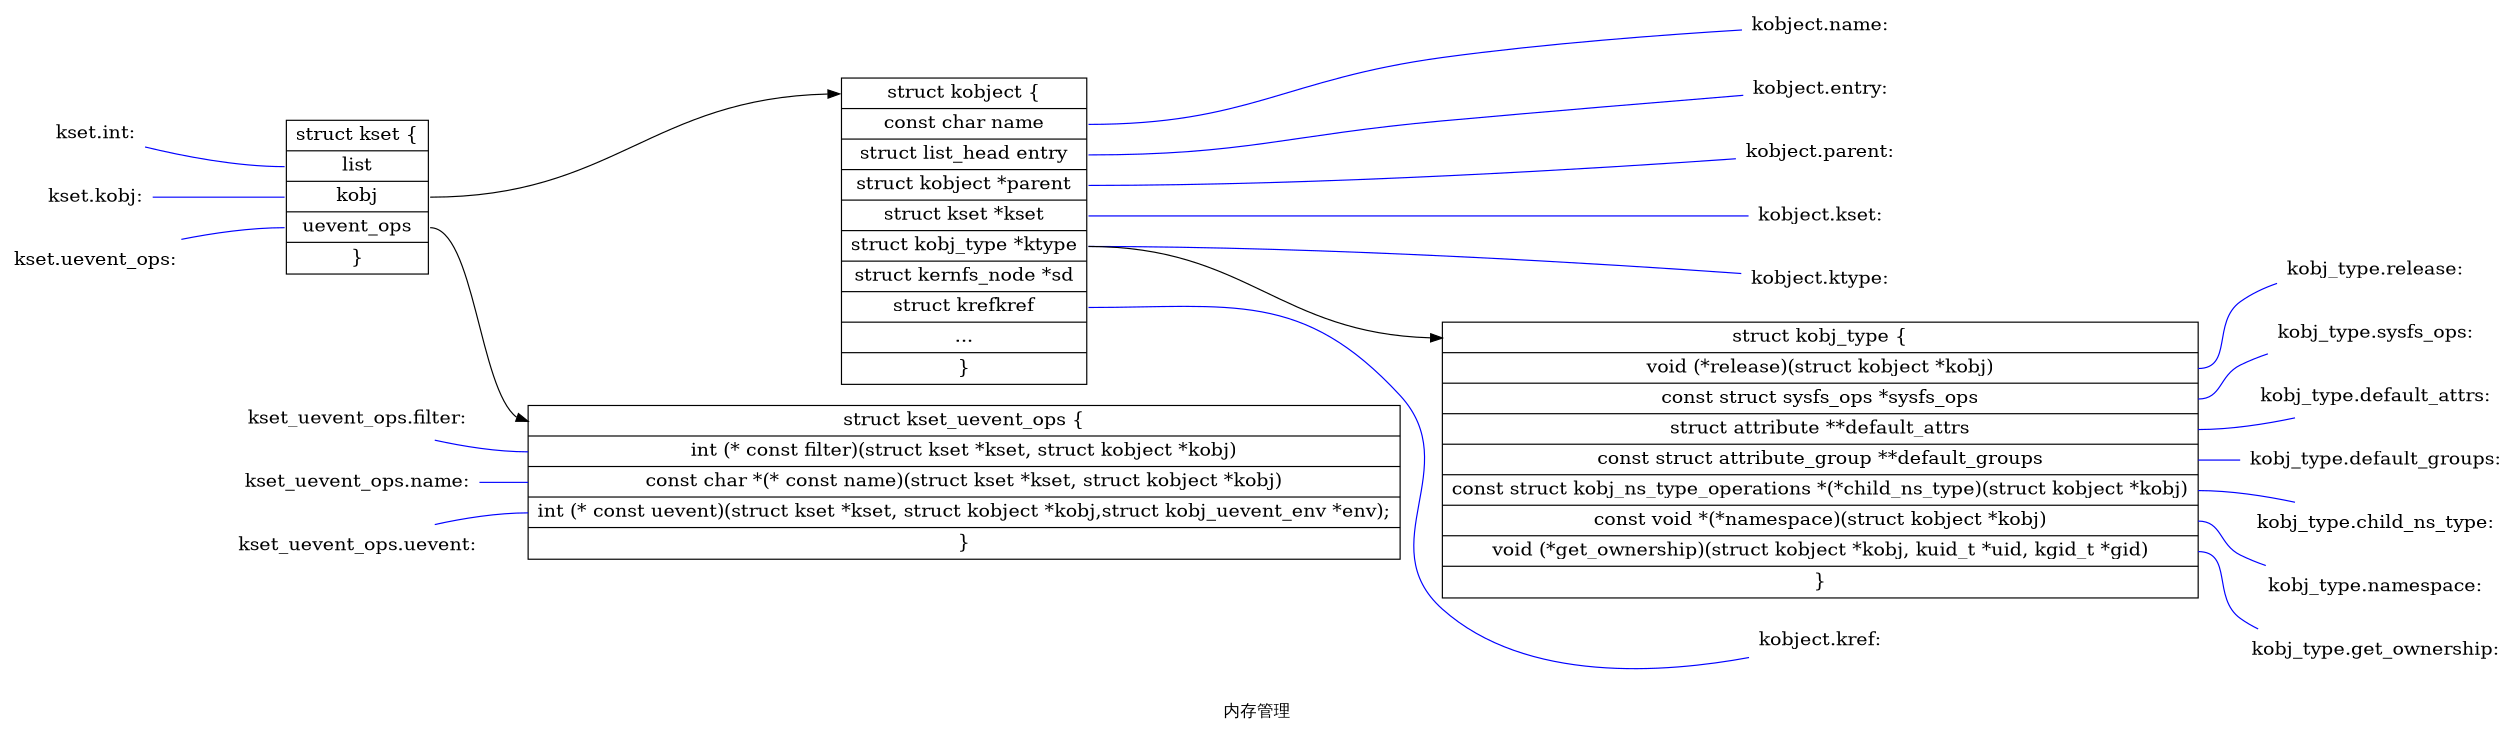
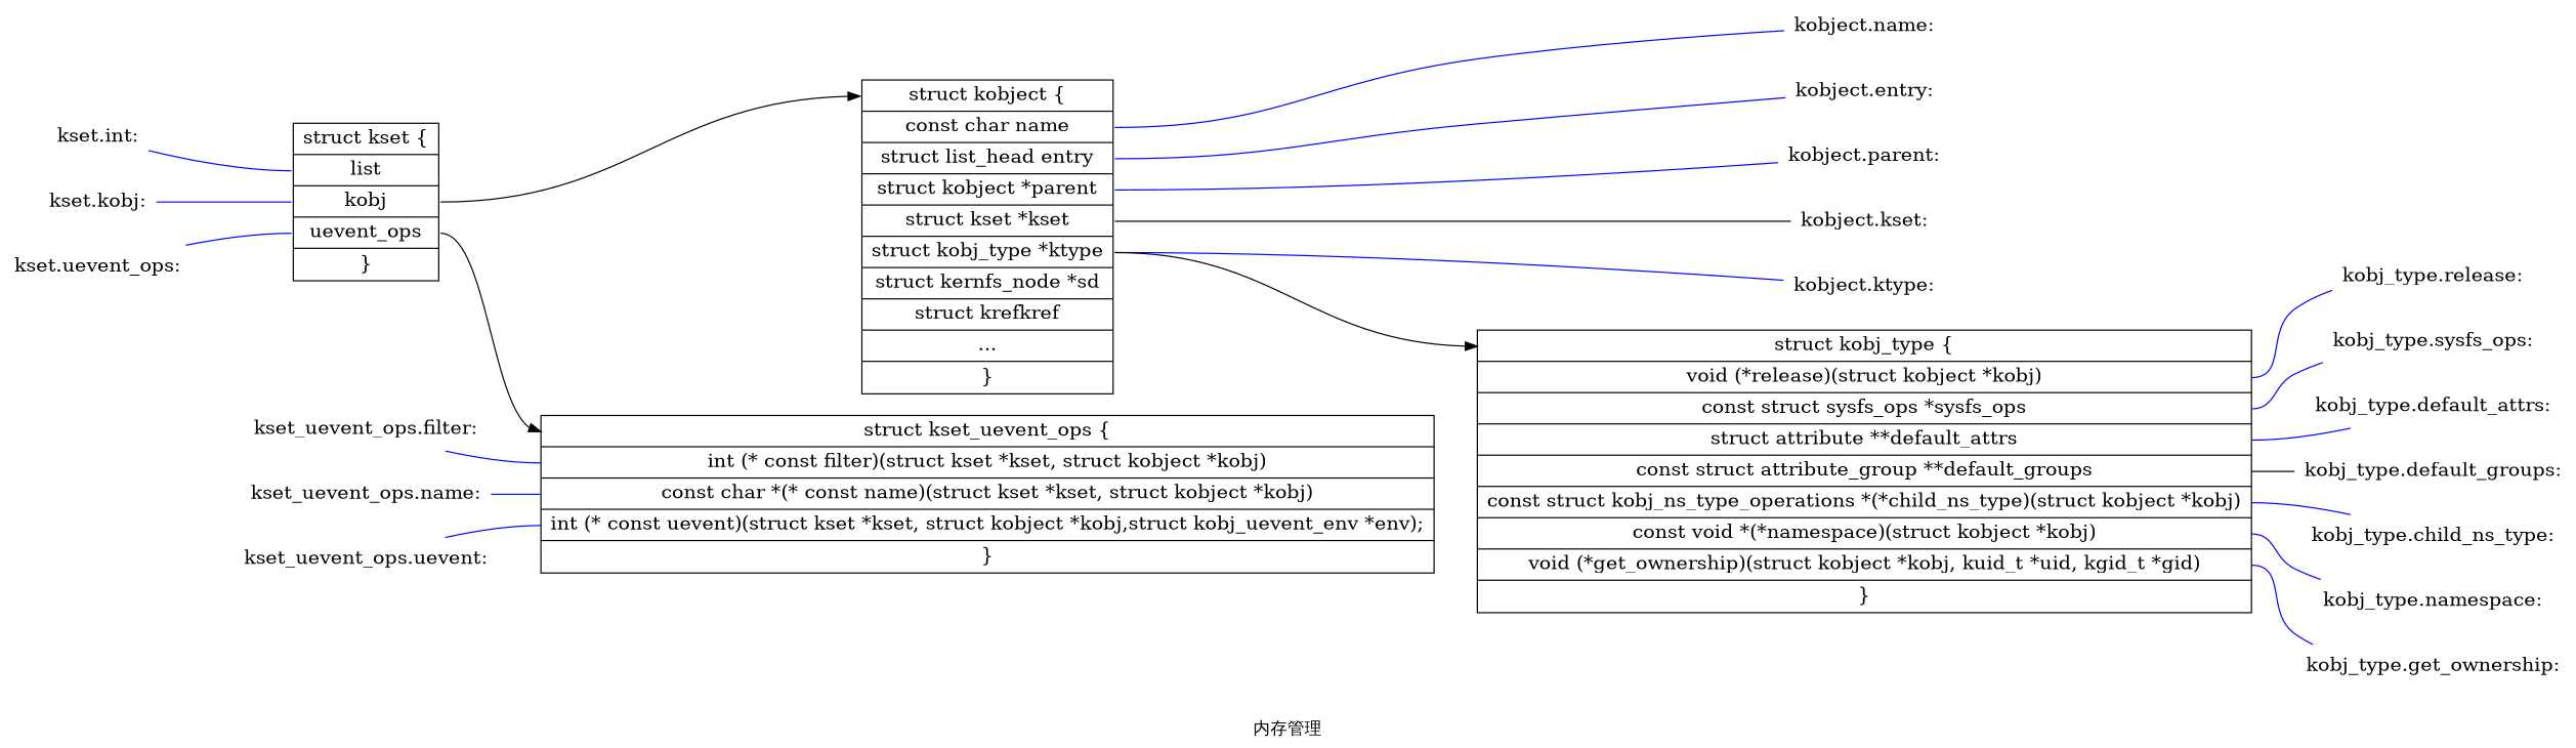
  digraph {
    label="内存管理"
    rankdir=LR
    node [fontsize=16 shape=plaintext]
    edge [color=blue dir=none]
    n1 [label="<f0> struct kset \{ | <f1> list| <f2> kobj| <f3> uevent_ops | <f4> \}" shape=record]
    n2 [label="<f0> struct kobject \{ | <f1> const char name| <f2> struct list_head entry| <f3> struct kobject  *parent| <f4> struct kset  *kset | <f5> struct kobj_type  *ktype | <f6> struct kernfs_node *sd | <f7> struct kref		kref | <f8> ... | <f9> \}" shape=record]
    n3 [label="<f0> struct kset_uevent_ops \{ | <f1> int (* const filter)(struct kset *kset, struct kobject *kobj) | <f2> const char *(* const name)(struct kset *kset, struct kobject *kobj) | <f3> int (* const uevent)(struct kset *kset, struct kobject *kobj,struct kobj_uevent_env *env);| <f4> \}" shape=record]
    n4 [label="kobject.name:"]
    n5 [label="kobject.entry:"]
    n6 [label="kobject.parent:"]
    n7 [label="kobject.kset:"]
    n8 [label="kobject.ktype:"]
-   n9 [label="kobject.kref:"]
    n10 [label="<f0> struct kobj_type \{ | <f1> void (*release)(struct kobject *kobj) | <f2> const struct sysfs_ops *sysfs_ops | <f3> struct attribute **default_attrs | <f4> const struct attribute_group **default_groups  | <f5> const struct kobj_ns_type_operations *(*child_ns_type)(struct kobject *kobj) | <f6> const void *(*namespace)(struct kobject *kobj) | <f7> void (*get_ownership)(struct kobject *kobj, kuid_t *uid, kgid_t *gid)  | <f8> \}" shape=record]
    n11 [label="kset.int:"]
    n12 [label="kset.kobj:"]
    n13 [label="kset.uevent_ops:"]
    n14 [label="kobj_type.release:"]
    n15 [label="kobj_type.sysfs_ops:"]
    n16 [label="kobj_type.default_attrs:"]
    n17 [label="kobj_type.default_groups:"]
    n18 [label="kobj_type.child_ns_type:"]
    n19 [label="kobj_type.namespace:"]
    n20 [label="kobj_type.get_ownership:"]
    n21 [label="kset_uevent_ops.filter:"]
    n22 [label="kset_uevent_ops.name:"]
    n23 [label="kset_uevent_ops.uevent:"]
    n1 -> n2 [headport=f0 tailport=f2 color="" dir=""]
    n1 -> n3 [headport=f0 tailport=f3 color="" dir=""]
    n2 -> n4 [tailport=f1]
    n2 -> n5 [tailport=f2]
    n2 -> n6 [tailport=f3]
-   n2 -> n7 [tailport=f4]
+   n2 -> n7 [color=black tailport=f4]
    n2 -> n8 [tailport=f5]
-   n2 -> n9 [tailport=f7]
    n2 -> n10 [headport=f0 tailport=f5 color="" dir=""]
    n10 -> n14 [tailport=f1]
    n10 -> n15 [tailport=f2]
    n10 -> n16 [tailport=f3]
-   n10 -> n17 [tailport=f4]
+   n10 -> n17 [color=black tailport=f4]
    n10 -> n18 [tailport=f5]
    n10 -> n19 [tailport=f6]
    n10 -> n20 [tailport=f7]
    n11 -> n1 [headport=f1]
    n12 -> n1 [headport=f2]
    n13 -> n1 [headport=f3]
    n21 -> n3 [headport=f1]
    n22 -> n3 [headport=f2]
    n23 -> n3 [headport=f3]
  }
